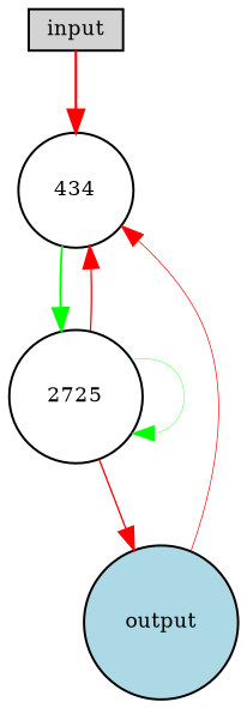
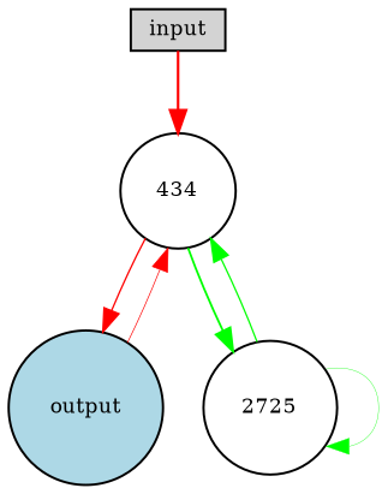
  digraph {
    node [fillcolor=white fontsize=9 shape=circle style=filled]
    edge [color=red style=solid]
    input [fillcolor=lightgray height=0.2 shape=box width=0.2]
    434 [height=0.2 width=0.2]
    output [fillcolor=lightblue height=0.2 width=0.2]
    n4 [height=0.2 label=2725 width=0.2]
    input -> 434 [penwidth=1.1065781436034876]
-   n4 -> output [penwidth=0.6550895490995298]
+   434 -> output [penwidth=0.6550895490995298]
    434 -> n4 [color=green penwidth=0.9032732216102752]
    output -> 434 [penwidth=0.34065457527278264]
-   n4 -> 434 [penwidth=0.6326464213334991]
+   n4 -> 434 [color=green penwidth=0.6326464213334991]
    n4 -> n4 [color=green penwidth=0.1789615089373538]
  }
